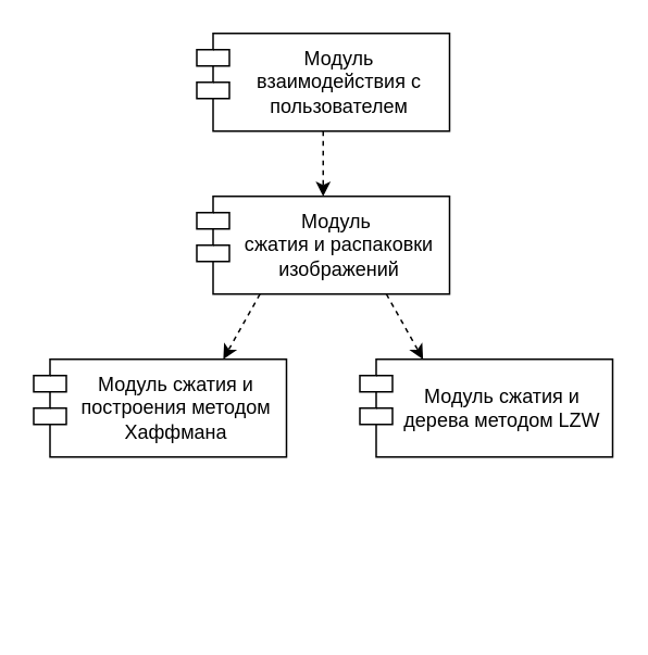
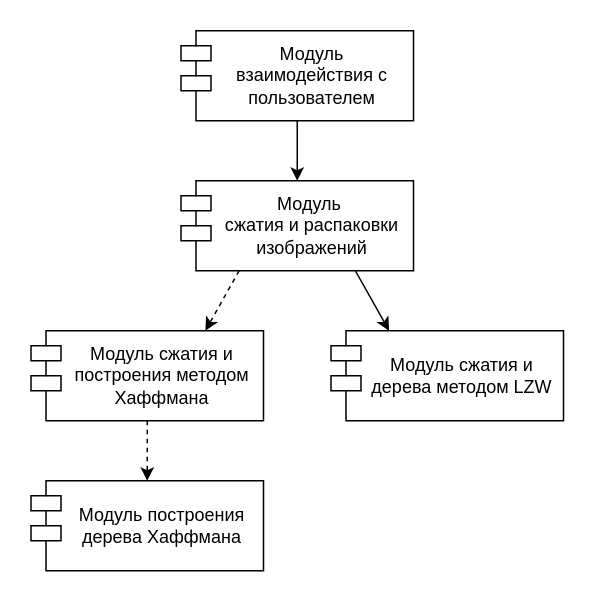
  <mxCell id="0" />
  <mxCell id="1" parent="0" />
  <mxCell id="2" style="edgeStyle=none;html=1;exitX=0.25;exitY=1;exitDx=0;exitDy=0;dashed=1;entryX=0.75;entryY=0;entryDx=0;entryDy=0;" edge="1" parent="1" source="3" target="8"><mxGeometry relative="1" as="geometry" /></mxCell>
  <mxCell id="3" value="&lt;div style=&quot;&quot;&gt;&lt;span style=&quot;background-color: transparent;&quot;&gt;Модуль&amp;nbsp;&lt;/span&gt;&lt;/div&gt;&lt;div style=&quot;&quot;&gt;&lt;span style=&quot;background-color: transparent;&quot;&gt;сжатия и распаковки изображений&lt;/span&gt;&lt;/div&gt;" style="shape=module;align=center;spacingLeft=20;align=center;verticalAlign=middle;whiteSpace=wrap;html=1;" vertex="1" parent="1"><mxGeometry x="120" y="120" width="155" height="60" as="geometry" /></mxCell>
- <mxCell id="4" style="edgeStyle=none;html=1;exitX=0.5;exitY=1;exitDx=0;exitDy=0;dashed=1;" edge="1" parent="1" source="5" target="3"><mxGeometry relative="1" as="geometry" /></mxCell>
+ <mxCell id="4" style="edgeStyle=none;html=1;exitX=0.5;exitY=1;exitDx=0;exitDy=0;dashed=0;" edge="1" parent="1" source="5" target="3"><mxGeometry relative="1" as="geometry" /></mxCell>
  <mxCell id="5" value="&lt;div style=&quot;&quot;&gt;&lt;span style=&quot;background-color: transparent;&quot;&gt;Модуль взаимодействия с пользователем&lt;/span&gt;&lt;/div&gt;" style="shape=module;align=center;spacingLeft=20;align=center;verticalAlign=middle;whiteSpace=wrap;html=1;" vertex="1" parent="1"><mxGeometry x="120" y="20" width="155" height="60" as="geometry" /></mxCell>
+ <mxCell id="6" value="&lt;div style=&quot;&quot;&gt;&lt;span style=&quot;background-color: transparent;&quot;&gt;Модуль построения дерева Хаффмана&lt;/span&gt;&lt;/div&gt;" style="shape=module;align=center;spacingLeft=20;align=center;verticalAlign=middle;whiteSpace=wrap;html=1;" vertex="1" parent="1"><mxGeometry x="20" y="320" width="155" height="60" as="geometry" /></mxCell>
+ <mxCell id="7" style="edgeStyle=none;html=1;exitX=0.5;exitY=1;exitDx=0;exitDy=0;dashed=1;" edge="1" parent="1" source="8" target="6"><mxGeometry relative="1" as="geometry" /></mxCell>
  <mxCell id="8" value="&lt;div style=&quot;&quot;&gt;&lt;span style=&quot;background-color: transparent;&quot;&gt;Модуль сжатия и построения методом Хаффмана&lt;/span&gt;&lt;/div&gt;" style="shape=module;align=center;spacingLeft=20;align=center;verticalAlign=middle;whiteSpace=wrap;html=1;" vertex="1" parent="1"><mxGeometry x="20" y="220" width="155" height="60" as="geometry" /></mxCell>
  <mxCell id="9" value="&lt;div style=&quot;&quot;&gt;&lt;span style=&quot;background-color: transparent;&quot;&gt;Модуль сжатия и дерева методом LZW&lt;/span&gt;&lt;/div&gt;" style="shape=module;align=center;spacingLeft=20;align=center;verticalAlign=middle;whiteSpace=wrap;html=1;" vertex="1" parent="1"><mxGeometry x="220" y="220" width="155" height="60" as="geometry" /></mxCell>
- <mxCell id="10" style="edgeStyle=none;html=1;exitX=0.75;exitY=1;exitDx=0;exitDy=0;entryX=0.25;entryY=0;entryDx=0;entryDy=0;dashed=1;" edge="1" parent="1" source="3" target="9"><mxGeometry relative="1" as="geometry" /></mxCell>
+ <mxCell id="10" style="edgeStyle=none;html=1;exitX=0.75;exitY=1;exitDx=0;exitDy=0;entryX=0.25;entryY=0;entryDx=0;entryDy=0;dashed=0;" edge="1" parent="1" source="3" target="9"><mxGeometry relative="1" as="geometry" /></mxCell>
